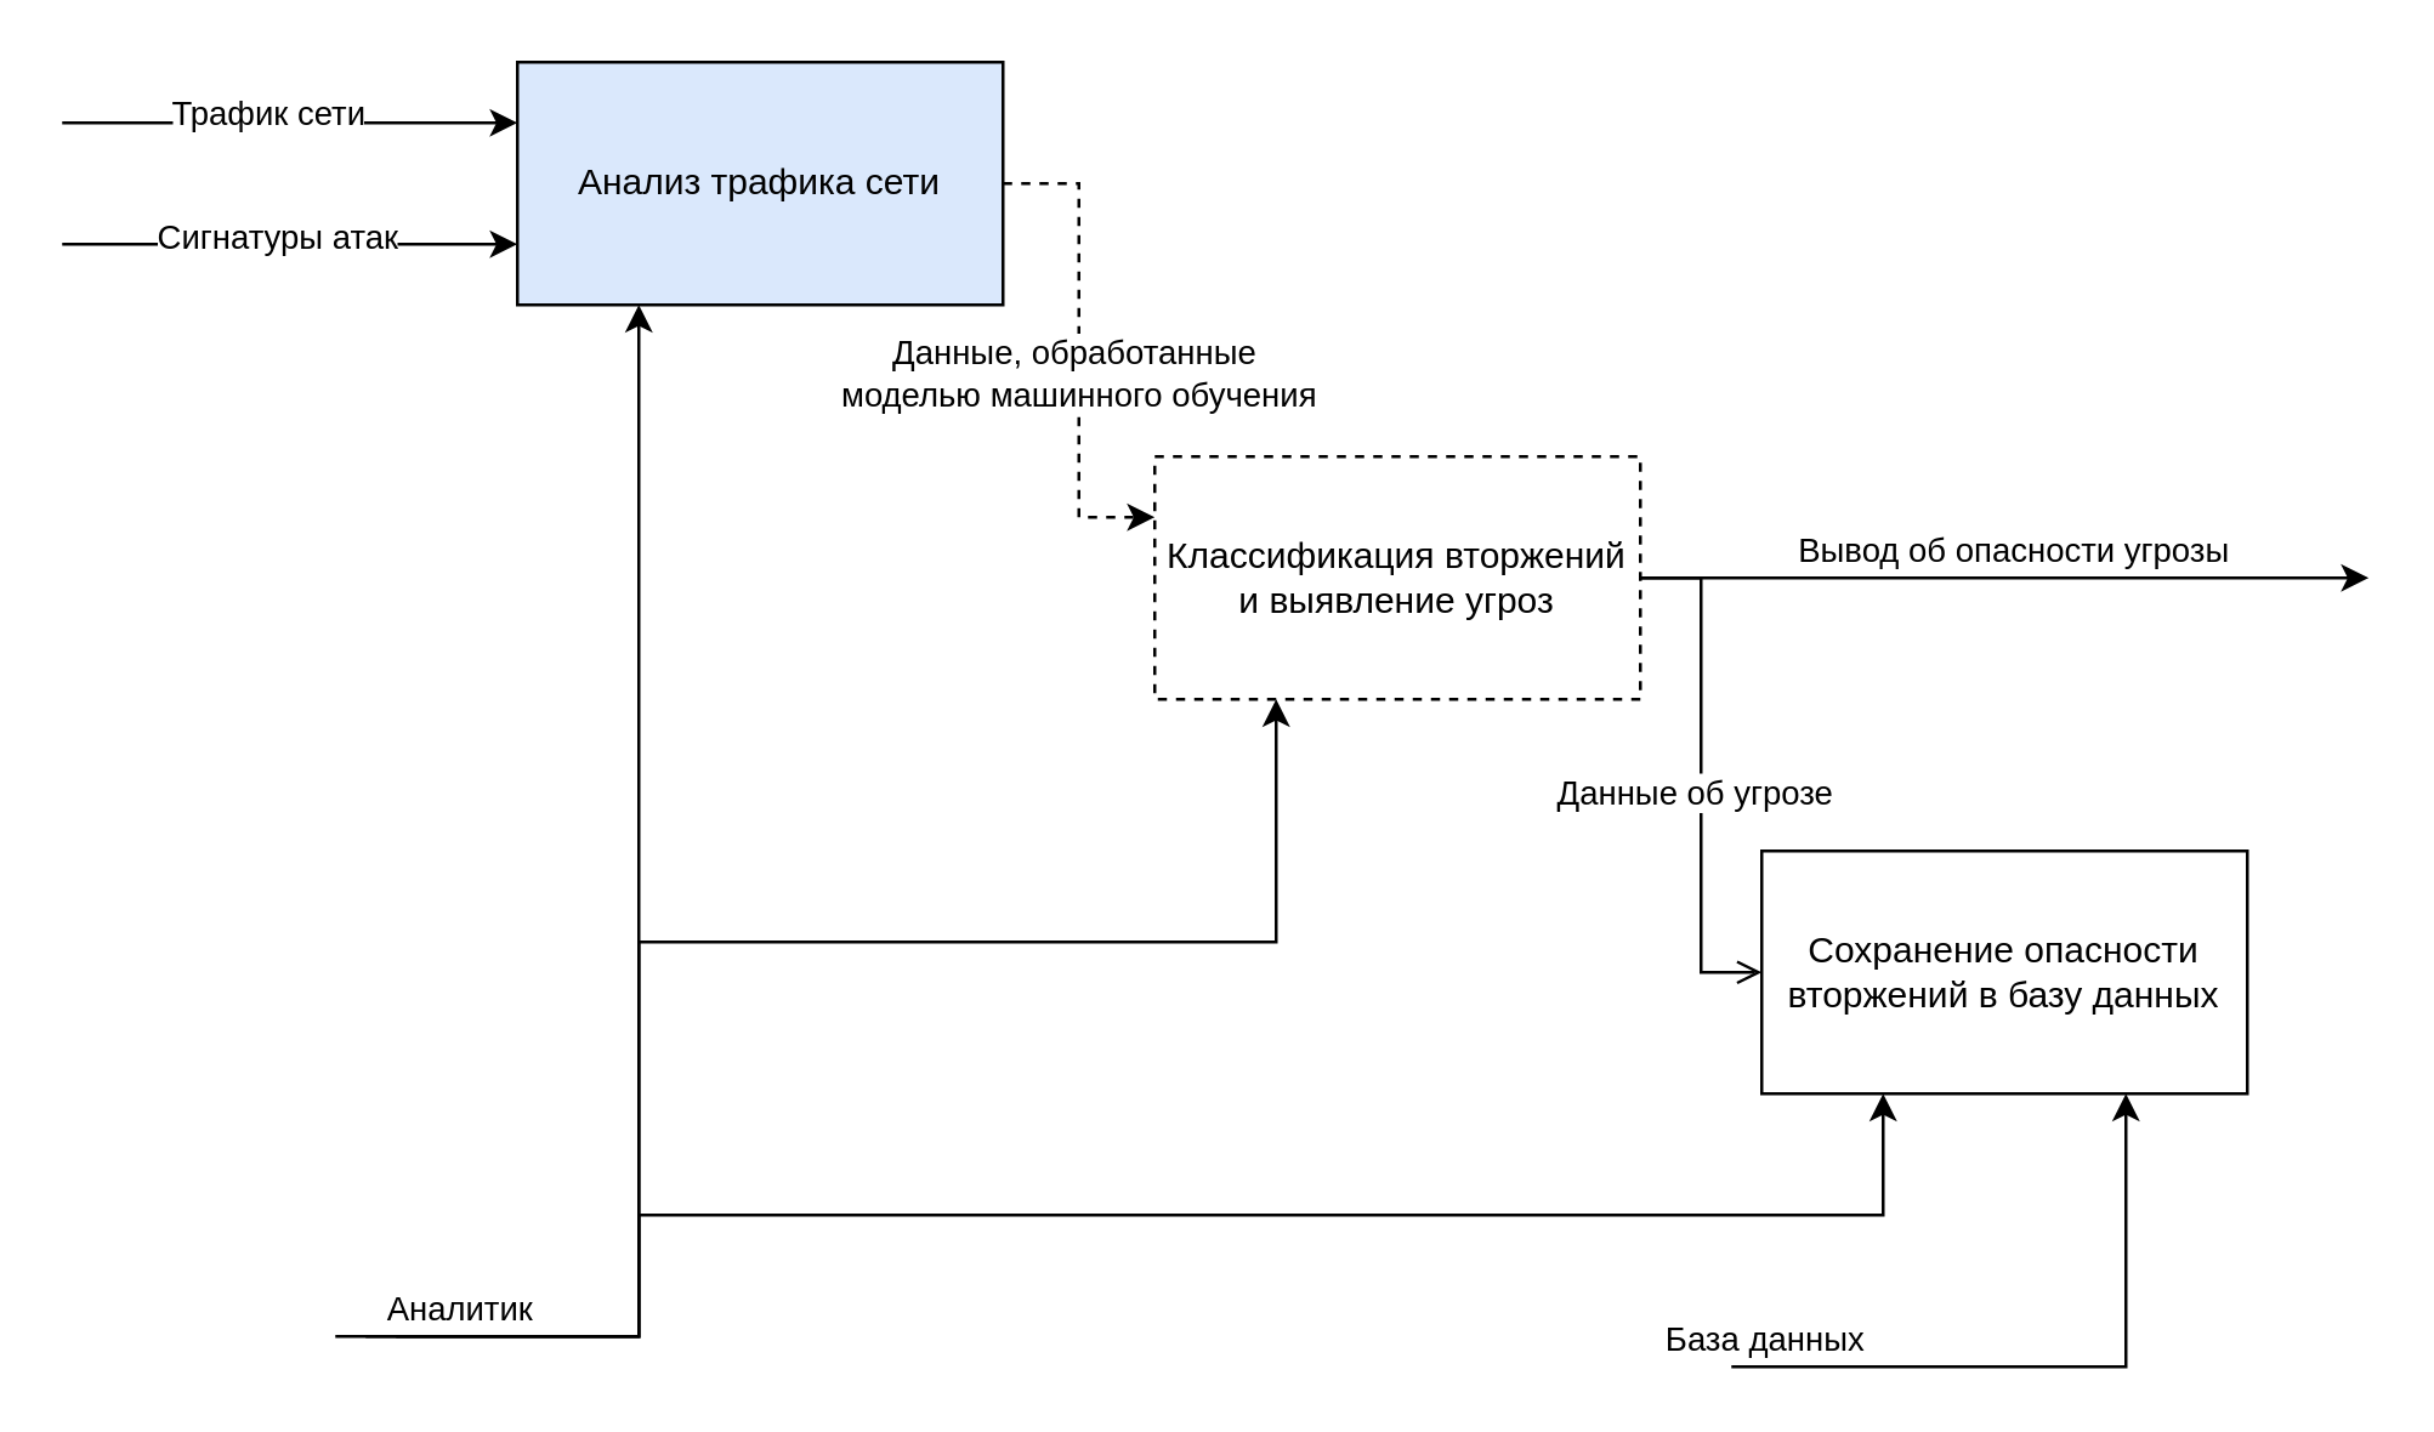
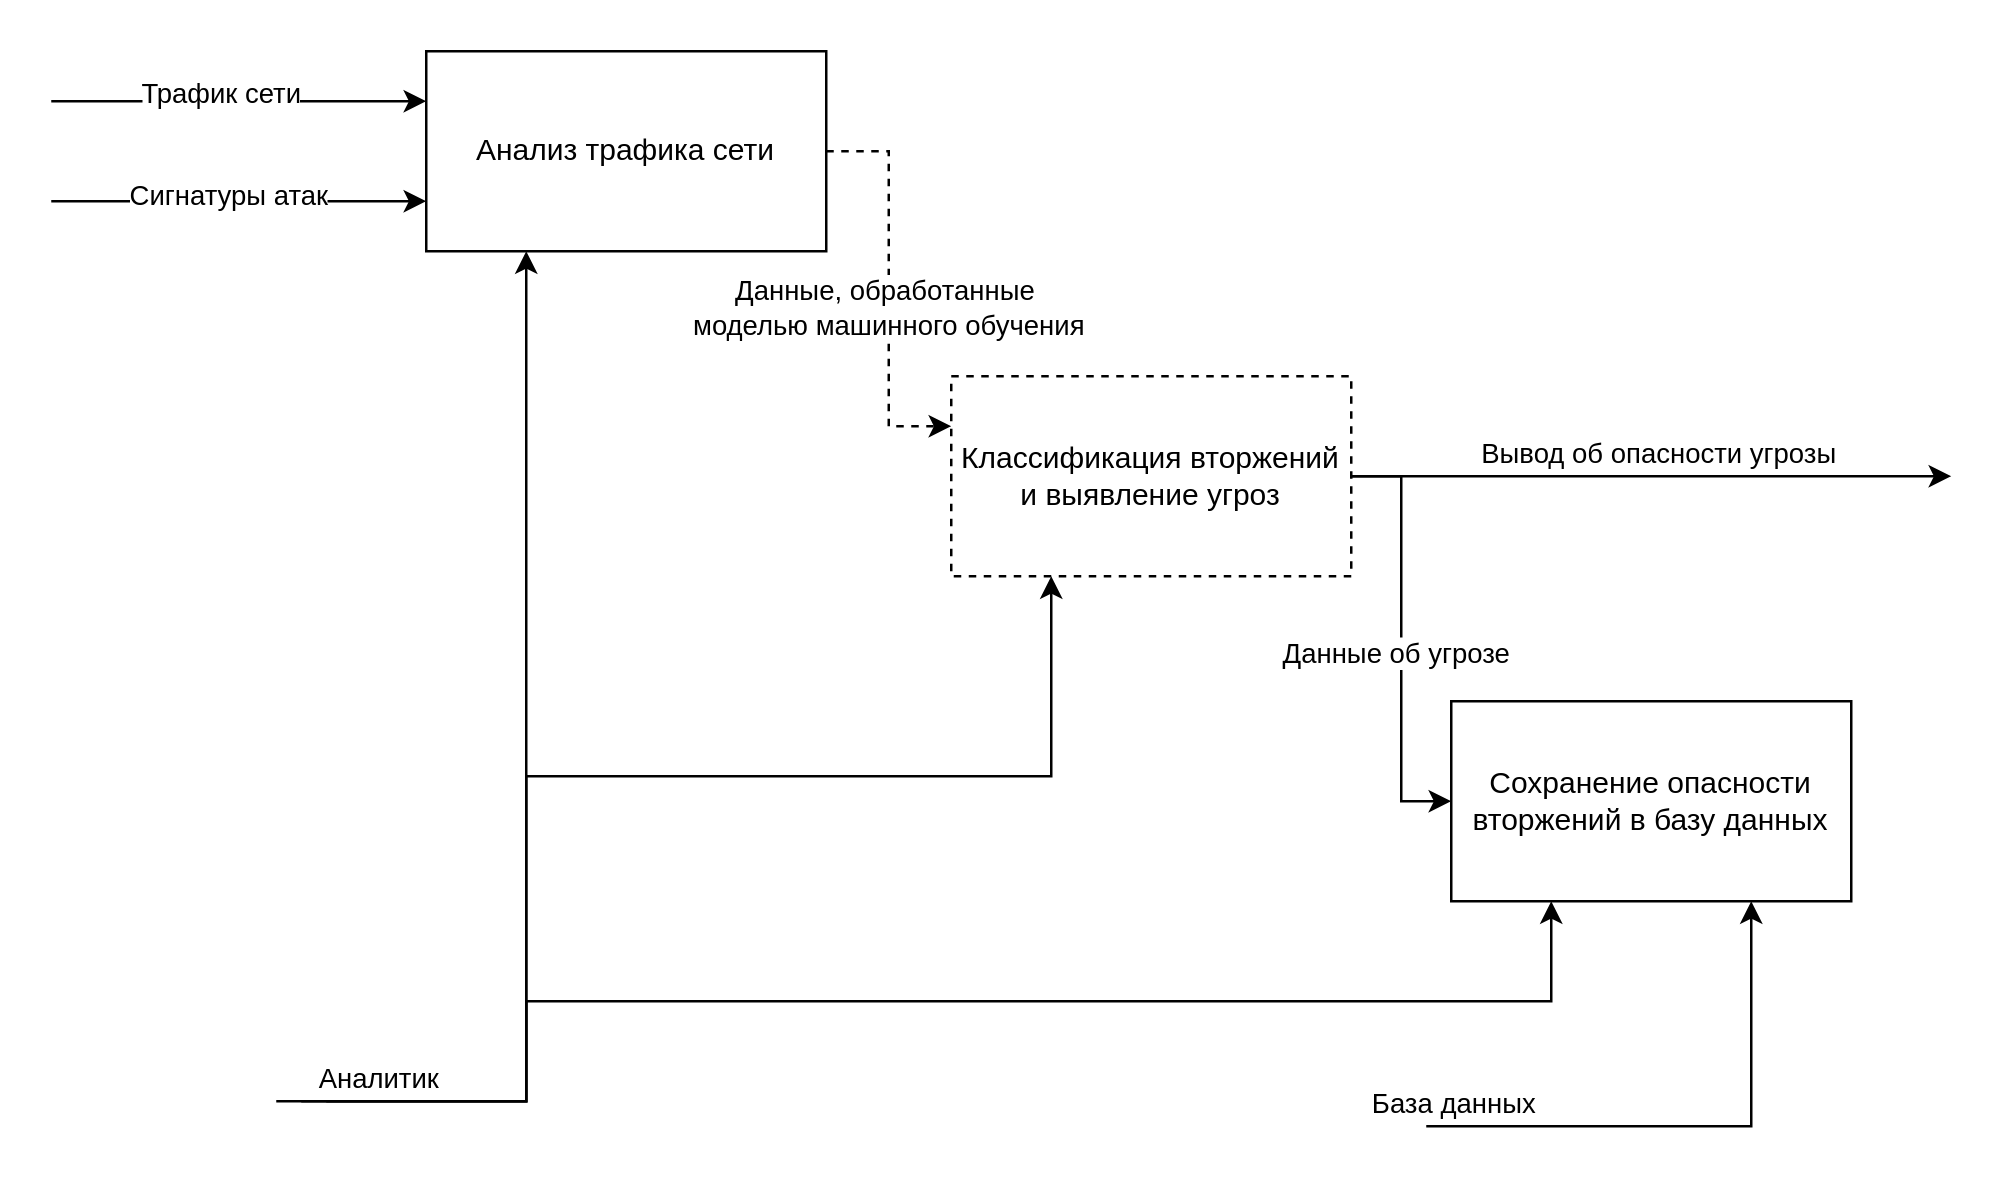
  <mxCell id="0" />
  <mxCell id="1" parent="0" />
  <mxCell id="2" style="edgeStyle=orthogonalEdgeStyle;rounded=0;orthogonalLoop=1;jettySize=auto;html=1;entryX=0;entryY=0.25;entryDx=0;entryDy=0;dashed=1;" edge="1" parent="1" source="6" target="11"><mxGeometry relative="1" as="geometry" /></mxCell>
  <mxCell id="3" value="Данные, обработанные&amp;nbsp;&lt;div&gt;моделью машинного обучения&lt;/div&gt;" style="edgeLabel;html=1;align=center;verticalAlign=middle;resizable=0;points=[];" vertex="1" connectable="0" parent="2"><mxGeometry x="-0.157" y="-1" relative="1" as="geometry"><mxPoint y="20" as="offset" /></mxGeometry></mxCell>
  <mxCell id="4" style="edgeStyle=orthogonalEdgeStyle;rounded=0;orthogonalLoop=1;jettySize=auto;html=1;entryX=0;entryY=0.25;entryDx=0;entryDy=0;" edge="1" parent="1" target="6"><mxGeometry relative="1" as="geometry"><mxPoint x="120" y="20" as="targetPoint" /><mxPoint x="60" y="40" as="sourcePoint" /><Array as="points"><mxPoint x="20" y="40" /></Array></mxGeometry></mxCell>
  <mxCell id="5" value="Трафик сети" style="edgeLabel;html=1;align=center;verticalAlign=middle;resizable=0;points=[];" vertex="1" connectable="0" parent="4"><mxGeometry x="0.13" y="3" relative="1" as="geometry"><mxPoint as="offset" /></mxGeometry></mxCell>
- <mxCell id="6" value="Анализ трафика сети" style="html=1;whiteSpace=wrap;fillColor=#dae8fc;" vertex="1" parent="1"><mxGeometry x="170" y="20" width="160" height="80" as="geometry" /></mxCell>
- <mxCell id="7" style="edgeStyle=orthogonalEdgeStyle;rounded=0;orthogonalLoop=1;jettySize=auto;html=1;entryX=0;entryY=0.5;entryDx=0;entryDy=0;endArrow=open;" edge="1" parent="1" source="11" target="12"><mxGeometry relative="1" as="geometry" /></mxCell>
+ <mxCell id="6" value="Анализ трафика сети" style="html=1;whiteSpace=wrap;" vertex="1" parent="1"><mxGeometry x="170" y="20" width="160" height="80" as="geometry" /></mxCell>
+ <mxCell id="7" style="edgeStyle=orthogonalEdgeStyle;rounded=0;orthogonalLoop=1;jettySize=auto;html=1;entryX=0;entryY=0.5;entryDx=0;entryDy=0;" edge="1" parent="1" source="11" target="12"><mxGeometry relative="1" as="geometry" /></mxCell>
  <mxCell id="8" value="Данные об угрозе" style="edgeLabel;html=1;align=center;verticalAlign=middle;resizable=0;points=[];" vertex="1" connectable="0" parent="7"><mxGeometry x="-0.043" y="-3" relative="1" as="geometry"><mxPoint y="9" as="offset" /></mxGeometry></mxCell>
  <mxCell id="9" style="edgeStyle=orthogonalEdgeStyle;rounded=0;orthogonalLoop=1;jettySize=auto;html=1;" edge="1" parent="1" source="11"><mxGeometry relative="1" as="geometry"><mxPoint x="780" y="190" as="targetPoint" /></mxGeometry></mxCell>
  <mxCell id="10" value="Вывод об опасности угрозы" style="edgeLabel;html=1;align=center;verticalAlign=middle;resizable=0;points=[];" vertex="1" connectable="0" parent="9"><mxGeometry x="0.237" relative="1" as="geometry"><mxPoint x="-26" y="-10" as="offset" /></mxGeometry></mxCell>
  <mxCell id="11" value="Классификация вторжений и выявление угроз" style="html=1;whiteSpace=wrap;dashed=1;" vertex="1" parent="1"><mxGeometry x="380" y="150" width="160" height="80" as="geometry" /></mxCell>
  <mxCell id="12" value="С&lt;span style=&quot;background-color: initial;&quot;&gt;охранение опасности вторжений в базу данных&lt;/span&gt;" style="html=1;whiteSpace=wrap;" vertex="1" parent="1"><mxGeometry x="580" y="280" width="160" height="80" as="geometry" /></mxCell>
  <mxCell id="13" style="edgeStyle=orthogonalEdgeStyle;rounded=0;orthogonalLoop=1;jettySize=auto;html=1;entryX=0;entryY=0.25;entryDx=0;entryDy=0;" edge="1" parent="1"><mxGeometry relative="1" as="geometry"><mxPoint x="170" y="80" as="targetPoint" /><mxPoint x="70" y="80" as="sourcePoint" /><Array as="points"><mxPoint x="20" y="80" /></Array></mxGeometry></mxCell>
  <mxCell id="14" value="Сигнатуры атак" style="edgeLabel;html=1;align=center;verticalAlign=middle;resizable=0;points=[];" vertex="1" connectable="0" parent="13"><mxGeometry x="0.13" y="3" relative="1" as="geometry"><mxPoint x="7" as="offset" /></mxGeometry></mxCell>
  <mxCell id="15" style="edgeStyle=orthogonalEdgeStyle;rounded=0;orthogonalLoop=1;jettySize=auto;html=1;entryX=0.25;entryY=1;entryDx=0;entryDy=0;" edge="1" parent="1" target="6"><mxGeometry relative="1" as="geometry"><mxPoint x="250" y="370" as="targetPoint" /><mxPoint x="110" y="440" as="sourcePoint" /><Array as="points"><mxPoint x="210" y="440" /></Array></mxGeometry></mxCell>
  <mxCell id="16" style="edgeStyle=orthogonalEdgeStyle;rounded=0;orthogonalLoop=1;jettySize=auto;html=1;entryX=0.25;entryY=1;entryDx=0;entryDy=0;" edge="1" parent="1" target="11"><mxGeometry relative="1" as="geometry"><mxPoint x="420" y="230" as="targetPoint" /><mxPoint x="120" y="440" as="sourcePoint" /><Array as="points"><mxPoint x="210" y="440" /><mxPoint x="210" y="310" /><mxPoint x="420" y="310" /></Array></mxGeometry></mxCell>
  <mxCell id="17" style="edgeStyle=orthogonalEdgeStyle;rounded=0;orthogonalLoop=1;jettySize=auto;html=1;entryX=0.25;entryY=1;entryDx=0;entryDy=0;" edge="1" parent="1" target="12"><mxGeometry relative="1" as="geometry"><mxPoint x="430" y="240" as="targetPoint" /><mxPoint x="130" y="440" as="sourcePoint" /><Array as="points"><mxPoint x="130" y="440" /><mxPoint x="210" y="440" /><mxPoint x="210" y="400" /><mxPoint x="620" y="400" /></Array></mxGeometry></mxCell>
  <mxCell id="18" value="Аналитик" style="edgeLabel;html=1;align=center;verticalAlign=middle;resizable=0;points=[];" vertex="1" connectable="0" parent="17"><mxGeometry x="-0.939" y="-1" relative="1" as="geometry"><mxPoint x="3" y="-11" as="offset" /></mxGeometry></mxCell>
  <mxCell id="19" style="edgeStyle=orthogonalEdgeStyle;rounded=0;orthogonalLoop=1;jettySize=auto;html=1;entryX=0.75;entryY=1;entryDx=0;entryDy=0;" edge="1" parent="1" target="12"><mxGeometry relative="1" as="geometry"><mxPoint x="720" y="370" as="targetPoint" /><mxPoint x="570" y="450" as="sourcePoint" /><Array as="points"><mxPoint x="700" y="450" /></Array></mxGeometry></mxCell>
  <mxCell id="20" value="База данных" style="edgeLabel;html=1;align=center;verticalAlign=middle;resizable=0;points=[];" vertex="1" connectable="0" parent="19"><mxGeometry x="-0.939" y="-1" relative="1" as="geometry"><mxPoint x="3" y="-11" as="offset" /></mxGeometry></mxCell>
